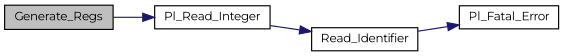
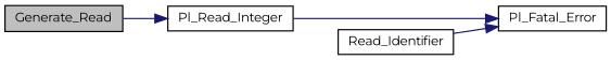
  digraph {
    fontname=Montserrat
    rankdir=LR
    node [color=black fillcolor=white fontname=Montserrat fontsize=10 shape=record style=filled]
    edge [color=midnightblue fontname=Montserrat fontsize=10 labelfontname=Helvetica labelfontsize=10 style=solid]
-   n1 [fillcolor=grey75 fontcolor=black height=0.2 label=Generate_Regs width=0.4]
+   n1 [fillcolor=grey75 fontcolor=black height=0.2 label=Generate_Read width=0.4]
    n2 [height=0.2 label=Pl_Read_Integer width=0.4]
    n3 [height=0.2 label=Pl_Fatal_Error width=0.4]
    n4 [height=0.2 label=Read_Identifier width=0.4]
    n1 -> n2
-   n2 -> n4
+   n2 -> n3
    n4 -> n3
  }
